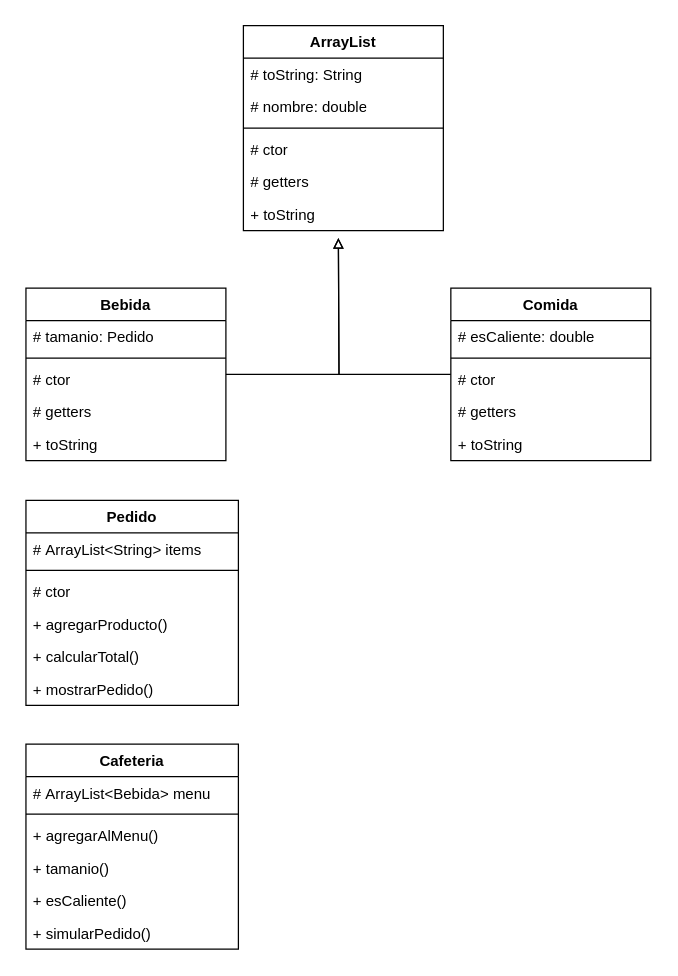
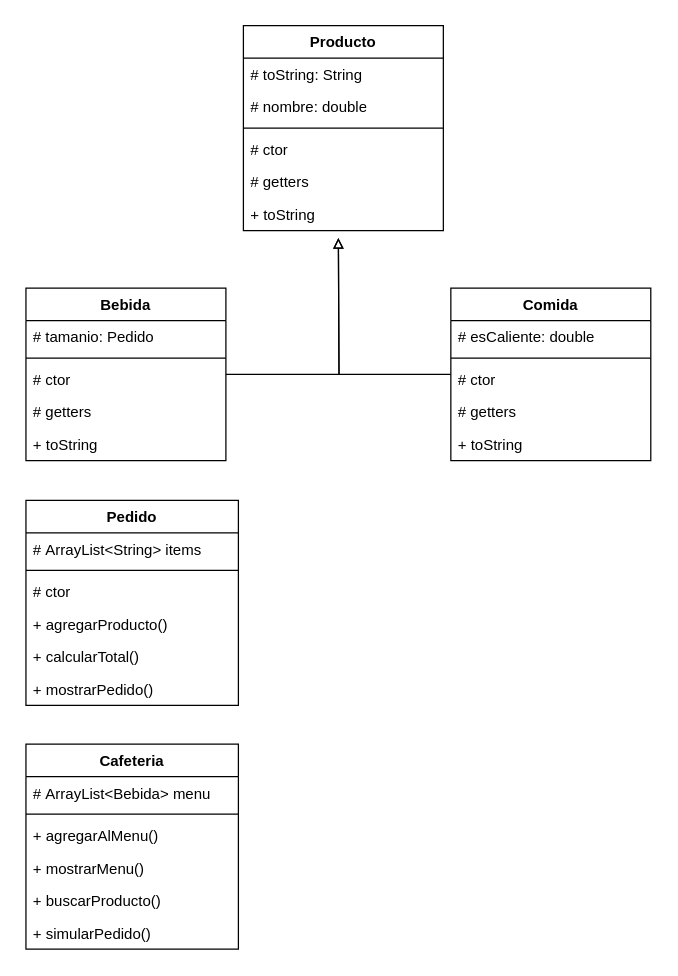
  <mxCell id="0" />
  <mxCell id="1" parent="0" />
- <mxCell id="2" value="ArrayList" style="swimlane;fontStyle=1;align=center;verticalAlign=top;childLayout=stackLayout;horizontal=1;startSize=26;horizontalStack=0;resizeParent=1;resizeParentMax=0;resizeLast=0;collapsible=1;marginBottom=0;whiteSpace=wrap;html=1;" parent="1" vertex="1"><mxGeometry x="194" y="20" width="160" height="164" as="geometry" /></mxCell>
+ <mxCell id="2" value="Producto" style="swimlane;fontStyle=1;align=center;verticalAlign=top;childLayout=stackLayout;horizontal=1;startSize=26;horizontalStack=0;resizeParent=1;resizeParentMax=0;resizeLast=0;collapsible=1;marginBottom=0;whiteSpace=wrap;html=1;" parent="1" vertex="1"><mxGeometry x="194" y="20" width="160" height="164" as="geometry" /></mxCell>
  <mxCell id="3" value="# toString: String" style="text;strokeColor=none;fillColor=none;align=left;verticalAlign=top;spacingLeft=4;spacingRight=4;overflow=hidden;rotatable=0;points=[[0,0.5],[1,0.5]];portConstraint=eastwest;whiteSpace=wrap;html=1;" parent="2" vertex="1"><mxGeometry y="26" width="160" height="26" as="geometry" /></mxCell>
  <mxCell id="4" value="# nombre: double" style="text;strokeColor=none;fillColor=none;align=left;verticalAlign=top;spacingLeft=4;spacingRight=4;overflow=hidden;rotatable=0;points=[[0,0.5],[1,0.5]];portConstraint=eastwest;whiteSpace=wrap;html=1;" parent="2" vertex="1"><mxGeometry y="52" width="160" height="26" as="geometry" /></mxCell>
  <mxCell id="5" value="" style="line;strokeWidth=1;fillColor=none;align=left;verticalAlign=middle;spacingTop=-1;spacingLeft=3;spacingRight=3;rotatable=0;labelPosition=right;points=[];portConstraint=eastwest;strokeColor=inherit;" parent="2" vertex="1"><mxGeometry y="78" width="160" height="8" as="geometry" /></mxCell>
  <mxCell id="6" value="# ctor" style="text;strokeColor=none;fillColor=none;align=left;verticalAlign=top;spacingLeft=4;spacingRight=4;overflow=hidden;rotatable=0;points=[[0,0.5],[1,0.5]];portConstraint=eastwest;whiteSpace=wrap;html=1;" parent="2" vertex="1"><mxGeometry y="86" width="160" height="26" as="geometry" /></mxCell>
  <mxCell id="7" value="# getters" style="text;strokeColor=none;fillColor=none;align=left;verticalAlign=top;spacingLeft=4;spacingRight=4;overflow=hidden;rotatable=0;points=[[0,0.5],[1,0.5]];portConstraint=eastwest;whiteSpace=wrap;html=1;" parent="2" vertex="1"><mxGeometry y="112" width="160" height="26" as="geometry" /></mxCell>
  <mxCell id="8" value="+ toString" style="text;strokeColor=none;fillColor=none;align=left;verticalAlign=top;spacingLeft=4;spacingRight=4;overflow=hidden;rotatable=0;points=[[0,0.5],[1,0.5]];portConstraint=eastwest;whiteSpace=wrap;html=1;" parent="2" vertex="1"><mxGeometry y="138" width="160" height="26" as="geometry" /></mxCell>
  <mxCell id="9" style="edgeStyle=orthogonalEdgeStyle;rounded=0;orthogonalLoop=1;jettySize=auto;html=1;endArrow=block;endFill=0;" edge="1" parent="1" source="10"><mxGeometry relative="1" as="geometry"><mxPoint x="270" y="190" as="targetPoint" /></mxGeometry></mxCell>
  <mxCell id="10" value="Bebida" style="swimlane;fontStyle=1;align=center;verticalAlign=top;childLayout=stackLayout;horizontal=1;startSize=26;horizontalStack=0;resizeParent=1;resizeParentMax=0;resizeLast=0;collapsible=1;marginBottom=0;whiteSpace=wrap;html=1;" parent="1" vertex="1"><mxGeometry x="20" y="230" width="160" height="138" as="geometry" /></mxCell>
  <mxCell id="11" value="# tamanio: Pedido" style="text;strokeColor=none;fillColor=none;align=left;verticalAlign=top;spacingLeft=4;spacingRight=4;overflow=hidden;rotatable=0;points=[[0,0.5],[1,0.5]];portConstraint=eastwest;whiteSpace=wrap;html=1;" parent="10" vertex="1"><mxGeometry y="26" width="160" height="26" as="geometry" /></mxCell>
  <mxCell id="12" value="" style="line;strokeWidth=1;fillColor=none;align=left;verticalAlign=middle;spacingTop=-1;spacingLeft=3;spacingRight=3;rotatable=0;labelPosition=right;points=[];portConstraint=eastwest;strokeColor=inherit;" parent="10" vertex="1"><mxGeometry y="52" width="160" height="8" as="geometry" /></mxCell>
  <mxCell id="13" value="# ctor" style="text;strokeColor=none;fillColor=none;align=left;verticalAlign=top;spacingLeft=4;spacingRight=4;overflow=hidden;rotatable=0;points=[[0,0.5],[1,0.5]];portConstraint=eastwest;whiteSpace=wrap;html=1;" parent="10" vertex="1"><mxGeometry y="60" width="160" height="26" as="geometry" /></mxCell>
  <mxCell id="14" value="# getters" style="text;strokeColor=none;fillColor=none;align=left;verticalAlign=top;spacingLeft=4;spacingRight=4;overflow=hidden;rotatable=0;points=[[0,0.5],[1,0.5]];portConstraint=eastwest;whiteSpace=wrap;html=1;" parent="10" vertex="1"><mxGeometry y="86" width="160" height="26" as="geometry" /></mxCell>
  <mxCell id="15" value="+ toString" style="text;strokeColor=none;fillColor=none;align=left;verticalAlign=top;spacingLeft=4;spacingRight=4;overflow=hidden;rotatable=0;points=[[0,0.5],[1,0.5]];portConstraint=eastwest;whiteSpace=wrap;html=1;" parent="10" vertex="1"><mxGeometry y="112" width="160" height="26" as="geometry" /></mxCell>
  <mxCell id="16" style="edgeStyle=orthogonalEdgeStyle;rounded=0;orthogonalLoop=1;jettySize=auto;html=1;endArrow=block;endFill=0;" edge="1" parent="1" source="17"><mxGeometry relative="1" as="geometry"><mxPoint x="270" y="190" as="targetPoint" /></mxGeometry></mxCell>
  <mxCell id="17" value="Comida" style="swimlane;fontStyle=1;align=center;verticalAlign=top;childLayout=stackLayout;horizontal=1;startSize=26;horizontalStack=0;resizeParent=1;resizeParentMax=0;resizeLast=0;collapsible=1;marginBottom=0;whiteSpace=wrap;html=1;" parent="1" vertex="1"><mxGeometry x="360" y="230" width="160" height="138" as="geometry" /></mxCell>
  <mxCell id="18" value="# esCaliente: double" style="text;strokeColor=none;fillColor=none;align=left;verticalAlign=top;spacingLeft=4;spacingRight=4;overflow=hidden;rotatable=0;points=[[0,0.5],[1,0.5]];portConstraint=eastwest;whiteSpace=wrap;html=1;" parent="17" vertex="1"><mxGeometry y="26" width="160" height="26" as="geometry" /></mxCell>
  <mxCell id="19" value="" style="line;strokeWidth=1;fillColor=none;align=left;verticalAlign=middle;spacingTop=-1;spacingLeft=3;spacingRight=3;rotatable=0;labelPosition=right;points=[];portConstraint=eastwest;strokeColor=inherit;" parent="17" vertex="1"><mxGeometry y="52" width="160" height="8" as="geometry" /></mxCell>
  <mxCell id="20" value="# ctor" style="text;strokeColor=none;fillColor=none;align=left;verticalAlign=top;spacingLeft=4;spacingRight=4;overflow=hidden;rotatable=0;points=[[0,0.5],[1,0.5]];portConstraint=eastwest;whiteSpace=wrap;html=1;" parent="17" vertex="1"><mxGeometry y="60" width="160" height="26" as="geometry" /></mxCell>
  <mxCell id="21" value="# getters" style="text;strokeColor=none;fillColor=none;align=left;verticalAlign=top;spacingLeft=4;spacingRight=4;overflow=hidden;rotatable=0;points=[[0,0.5],[1,0.5]];portConstraint=eastwest;whiteSpace=wrap;html=1;" parent="17" vertex="1"><mxGeometry y="86" width="160" height="26" as="geometry" /></mxCell>
  <mxCell id="22" value="+ toString" style="text;strokeColor=none;fillColor=none;align=left;verticalAlign=top;spacingLeft=4;spacingRight=4;overflow=hidden;rotatable=0;points=[[0,0.5],[1,0.5]];portConstraint=eastwest;whiteSpace=wrap;html=1;" parent="17" vertex="1"><mxGeometry y="112" width="160" height="26" as="geometry" /></mxCell>
  <mxCell id="23" value="Pedido" style="swimlane;fontStyle=1;align=center;verticalAlign=top;childLayout=stackLayout;horizontal=1;startSize=26;horizontalStack=0;resizeParent=1;resizeParentMax=0;resizeLast=0;collapsible=1;marginBottom=0;whiteSpace=wrap;html=1;" vertex="1" parent="1"><mxGeometry x="20" y="400" width="170" height="164" as="geometry" /></mxCell>
  <mxCell id="24" value="#&amp;nbsp;ArrayList&amp;lt;String&amp;gt; items" style="text;strokeColor=none;fillColor=none;align=left;verticalAlign=top;spacingLeft=4;spacingRight=4;overflow=hidden;rotatable=0;points=[[0,0.5],[1,0.5]];portConstraint=eastwest;whiteSpace=wrap;html=1;" vertex="1" parent="23"><mxGeometry y="26" width="170" height="26" as="geometry" /></mxCell>
  <mxCell id="25" value="" style="line;strokeWidth=1;fillColor=none;align=left;verticalAlign=middle;spacingTop=-1;spacingLeft=3;spacingRight=3;rotatable=0;labelPosition=right;points=[];portConstraint=eastwest;strokeColor=inherit;" vertex="1" parent="23"><mxGeometry y="52" width="170" height="8" as="geometry" /></mxCell>
  <mxCell id="26" value="# ctor" style="text;strokeColor=none;fillColor=none;align=left;verticalAlign=top;spacingLeft=4;spacingRight=4;overflow=hidden;rotatable=0;points=[[0,0.5],[1,0.5]];portConstraint=eastwest;whiteSpace=wrap;html=1;" vertex="1" parent="23"><mxGeometry y="60" width="170" height="26" as="geometry" /></mxCell>
  <mxCell id="27" value="+ agregarProducto()" style="text;strokeColor=none;fillColor=none;align=left;verticalAlign=top;spacingLeft=4;spacingRight=4;overflow=hidden;rotatable=0;points=[[0,0.5],[1,0.5]];portConstraint=eastwest;whiteSpace=wrap;html=1;" vertex="1" parent="23"><mxGeometry y="86" width="170" height="26" as="geometry" /></mxCell>
  <mxCell id="28" value="+ calcularTotal()" style="text;strokeColor=none;fillColor=none;align=left;verticalAlign=top;spacingLeft=4;spacingRight=4;overflow=hidden;rotatable=0;points=[[0,0.5],[1,0.5]];portConstraint=eastwest;whiteSpace=wrap;html=1;" vertex="1" parent="23"><mxGeometry y="112" width="170" height="26" as="geometry" /></mxCell>
  <mxCell id="29" value="+&amp;nbsp;mostrarPedido()" style="text;strokeColor=none;fillColor=none;align=left;verticalAlign=top;spacingLeft=4;spacingRight=4;overflow=hidden;rotatable=0;points=[[0,0.5],[1,0.5]];portConstraint=eastwest;whiteSpace=wrap;html=1;" vertex="1" parent="23"><mxGeometry y="138" width="170" height="26" as="geometry" /></mxCell>
  <mxCell id="30" value="Cafeteria" style="swimlane;fontStyle=1;align=center;verticalAlign=top;childLayout=stackLayout;horizontal=1;startSize=26;horizontalStack=0;resizeParent=1;resizeParentMax=0;resizeLast=0;collapsible=1;marginBottom=0;whiteSpace=wrap;html=1;" vertex="1" parent="1"><mxGeometry x="20" y="595" width="170" height="164" as="geometry" /></mxCell>
  <mxCell id="31" value="#&amp;nbsp;ArrayList&amp;lt;Bebida&amp;gt; menu" style="text;strokeColor=none;fillColor=none;align=left;verticalAlign=top;spacingLeft=4;spacingRight=4;overflow=hidden;rotatable=0;points=[[0,0.5],[1,0.5]];portConstraint=eastwest;whiteSpace=wrap;html=1;" vertex="1" parent="30"><mxGeometry y="26" width="170" height="26" as="geometry" /></mxCell>
  <mxCell id="32" value="" style="line;strokeWidth=1;fillColor=none;align=left;verticalAlign=middle;spacingTop=-1;spacingLeft=3;spacingRight=3;rotatable=0;labelPosition=right;points=[];portConstraint=eastwest;strokeColor=inherit;" vertex="1" parent="30"><mxGeometry y="52" width="170" height="8" as="geometry" /></mxCell>
  <mxCell id="33" value="+ agregarAlMenu()" style="text;strokeColor=none;fillColor=none;align=left;verticalAlign=top;spacingLeft=4;spacingRight=4;overflow=hidden;rotatable=0;points=[[0,0.5],[1,0.5]];portConstraint=eastwest;whiteSpace=wrap;html=1;" vertex="1" parent="30"><mxGeometry y="60" width="170" height="26" as="geometry" /></mxCell>
- <mxCell id="34" value="+&amp;nbsp;tamanio()" style="text;strokeColor=none;fillColor=none;align=left;verticalAlign=top;spacingLeft=4;spacingRight=4;overflow=hidden;rotatable=0;points=[[0,0.5],[1,0.5]];portConstraint=eastwest;whiteSpace=wrap;html=1;" vertex="1" parent="30"><mxGeometry y="86" width="170" height="26" as="geometry" /></mxCell>
- <mxCell id="35" value="+ esCaliente()" style="text;strokeColor=none;fillColor=none;align=left;verticalAlign=top;spacingLeft=4;spacingRight=4;overflow=hidden;rotatable=0;points=[[0,0.5],[1,0.5]];portConstraint=eastwest;whiteSpace=wrap;html=1;" vertex="1" parent="30"><mxGeometry y="112" width="170" height="26" as="geometry" /></mxCell>
+ <mxCell id="34" value="+&amp;nbsp;mostrarMenu()" style="text;strokeColor=none;fillColor=none;align=left;verticalAlign=top;spacingLeft=4;spacingRight=4;overflow=hidden;rotatable=0;points=[[0,0.5],[1,0.5]];portConstraint=eastwest;whiteSpace=wrap;html=1;" vertex="1" parent="30"><mxGeometry y="86" width="170" height="26" as="geometry" /></mxCell>
+ <mxCell id="35" value="+ buscarProducto()" style="text;strokeColor=none;fillColor=none;align=left;verticalAlign=top;spacingLeft=4;spacingRight=4;overflow=hidden;rotatable=0;points=[[0,0.5],[1,0.5]];portConstraint=eastwest;whiteSpace=wrap;html=1;" vertex="1" parent="30"><mxGeometry y="112" width="170" height="26" as="geometry" /></mxCell>
  <mxCell id="36" value="+&amp;nbsp;simularPedido()" style="text;strokeColor=none;fillColor=none;align=left;verticalAlign=top;spacingLeft=4;spacingRight=4;overflow=hidden;rotatable=0;points=[[0,0.5],[1,0.5]];portConstraint=eastwest;whiteSpace=wrap;html=1;" vertex="1" parent="30"><mxGeometry y="138" width="170" height="26" as="geometry" /></mxCell>
